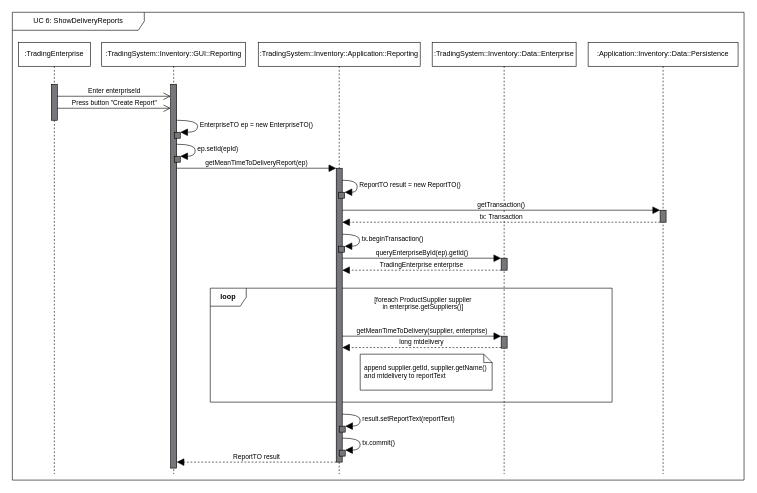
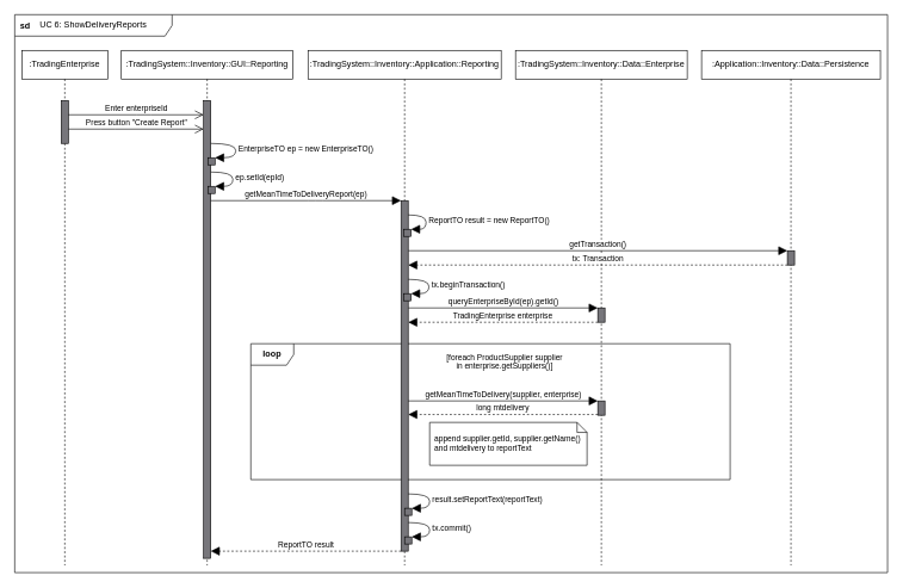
  <mxCell id="0" />
  <mxCell id="1" parent="0" />
  <mxCell id="2" value="UC 6: ShowDeliveryReports" style="shape=umlFrame;whiteSpace=wrap;html=1;width=220;height=30;swimlaneFillColor=#ffffff;" vertex="1" parent="1"><mxGeometry x="20" y="20" width="1220" height="780" as="geometry" /></mxCell>
+ <mxCell id="3" value="sd" style="text;align=center;fontStyle=1;verticalAlign=middle;spacingLeft=3;spacingRight=3;strokeColor=none;rotatable=0;points=[[0,0.5],[1,0.5]];portConstraint=eastwest;" vertex="1" parent="1"><mxGeometry x="20" y="20" width="30" height="30" as="geometry" /></mxCell>
  <mxCell id="4" value=":TradingEnterprise" style="shape=umlLifeline;perimeter=lifelinePerimeter;whiteSpace=wrap;html=1;container=1;collapsible=0;recursiveResize=0;outlineConnect=0;" vertex="1" parent="1"><mxGeometry x="30" y="70" width="120" height="720" as="geometry" /></mxCell>
  <mxCell id="5" value="" style="html=1;points=[];perimeter=orthogonalPerimeter;fillColor=#77767B;" vertex="1" parent="4"><mxGeometry x="55" y="70" width="10" height="60" as="geometry" /></mxCell>
  <mxCell id="6" value=":TradingSystem::Inventory::GUI::Reporting" style="shape=umlLifeline;perimeter=lifelinePerimeter;whiteSpace=wrap;html=1;container=1;collapsible=0;recursiveResize=0;outlineConnect=0;" vertex="1" parent="1"><mxGeometry x="169" y="70" width="240" height="720" as="geometry" /></mxCell>
  <mxCell id="7" value="" style="html=1;points=[];perimeter=orthogonalPerimeter;fillColor=#77767B;" vertex="1" parent="6"><mxGeometry x="115" y="70" width="10" height="640" as="geometry" /></mxCell>
  <mxCell id="8" value="" style="html=1;points=[];perimeter=orthogonalPerimeter;fillColor=#77767B;" vertex="1" parent="6"><mxGeometry x="121" y="150" width="10" height="10" as="geometry" /></mxCell>
  <mxCell id="9" value="EnterpriseTO ep = new EnterpriseTO()" style="edgeStyle=orthogonalEdgeStyle;html=1;align=left;spacingLeft=2;endArrow=block;entryX=1;entryY=0;startSize=10;endSize=10;strokeColor=default;curved=1;" edge="1" target="8" parent="6" source="7"><mxGeometry relative="1" as="geometry"><mxPoint x="130" y="130" as="sourcePoint" /><Array as="points"><mxPoint x="160" y="130" /><mxPoint x="160" y="150" /></Array></mxGeometry></mxCell>
  <mxCell id="10" value="" style="html=1;points=[];perimeter=orthogonalPerimeter;fillColor=#77767B;" vertex="1" parent="6"><mxGeometry x="121" y="190" width="10" height="10" as="geometry" /></mxCell>
  <mxCell id="11" value="ep.setId(epId)" style="edgeStyle=orthogonalEdgeStyle;html=1;align=left;spacingLeft=2;endArrow=block;entryX=1;entryY=0;startSize=10;endSize=10;strokeColor=default;curved=1;" edge="1" target="10" parent="6" source="7"><mxGeometry relative="1" as="geometry"><mxPoint x="126" y="170" as="sourcePoint" /><Array as="points"><mxPoint x="156" y="170" /><mxPoint x="156" y="190" /></Array></mxGeometry></mxCell>
  <mxCell id="12" value=":TradingSystem::Inventory::Data::Enterprise" style="shape=umlLifeline;perimeter=lifelinePerimeter;whiteSpace=wrap;html=1;container=1;collapsible=0;recursiveResize=0;outlineConnect=0;" vertex="1" parent="1"><mxGeometry x="720" y="70" width="240" height="720" as="geometry" /></mxCell>
  <mxCell id="13" value="" style="html=1;points=[];perimeter=orthogonalPerimeter;fillColor=#77767B;" vertex="1" parent="12"><mxGeometry x="115" y="360" width="10" height="20" as="geometry" /></mxCell>
  <mxCell id="14" value=":Application::Inventory::Data::Persistence" style="shape=umlLifeline;perimeter=lifelinePerimeter;whiteSpace=wrap;html=1;container=1;collapsible=0;recursiveResize=0;outlineConnect=0;" vertex="1" parent="1"><mxGeometry x="980" y="70" width="250" height="720" as="geometry" /></mxCell>
  <mxCell id="15" value="" style="html=1;points=[];perimeter=orthogonalPerimeter;fillColor=#77767B;" vertex="1" parent="14"><mxGeometry x="120" y="280" width="10" height="20" as="geometry" /></mxCell>
  <mxCell id="16" value="Enter enterpriseId" style="html=1;verticalAlign=bottom;endArrow=open;endSize=10;startSize=10;endFill=0;" edge="1" parent="1" source="5" target="7"><mxGeometry width="80" relative="1" as="geometry"><mxPoint x="140" y="150" as="sourcePoint" /><mxPoint x="220" y="150" as="targetPoint" /><Array as="points"><mxPoint x="200" y="160" /></Array></mxGeometry></mxCell>
  <mxCell id="17" value="Press button &quot;Create Report&quot;" style="html=1;verticalAlign=bottom;endArrow=open;startSize=10;endSize=10;endFill=0;" edge="1" parent="1" source="5" target="7"><mxGeometry width="80" relative="1" as="geometry"><mxPoint x="130" y="190" as="sourcePoint" /><mxPoint x="210" y="190" as="targetPoint" /><Array as="points"><mxPoint x="150" y="180" /></Array></mxGeometry></mxCell>
  <mxCell id="18" value="getMeanTimeToDeliveryReport(ep)" style="html=1;verticalAlign=bottom;endArrow=block;startSize=10;endSize=10;strokeColor=default;" edge="1" parent="1" source="7" target="25"><mxGeometry width="80" relative="1" as="geometry"><mxPoint x="360" y="300" as="sourcePoint" /><mxPoint x="370" y="300" as="targetPoint" /><Array as="points"><mxPoint x="440" y="280" /></Array></mxGeometry></mxCell>
  <mxCell id="19" value="getTransaction()" style="html=1;verticalAlign=bottom;endArrow=block;entryX=0;entryY=0;startSize=10;endSize=10;strokeColor=default;" edge="1" target="15" parent="1" source="25"><mxGeometry relative="1" as="geometry"><mxPoint x="1030" y="350" as="sourcePoint" /></mxGeometry></mxCell>
  <mxCell id="20" value="tx: Transaction" style="html=1;verticalAlign=bottom;endArrow=block;dashed=1;endSize=10;exitX=0;exitY=0.95;strokeColor=default;startSize=10;endFill=1;" edge="1" parent="1"><mxGeometry relative="1" as="geometry"><mxPoint x="570" y="370" as="targetPoint" /><mxPoint x="1100" y="370" as="sourcePoint" /></mxGeometry></mxCell>
  <mxCell id="21" value="queryEnterpriseById(ep).getId()" style="html=1;verticalAlign=bottom;endArrow=block;entryX=0;entryY=0;startSize=10;endSize=10;strokeColor=default;" edge="1" target="13" parent="1" source="25"><mxGeometry relative="1" as="geometry"><mxPoint x="765" y="420" as="sourcePoint" /></mxGeometry></mxCell>
  <mxCell id="22" value="TradingEnterprise enterprise" style="html=1;verticalAlign=bottom;endArrow=block;dashed=1;endSize=10;exitX=0;exitY=0.95;strokeColor=default;startSize=10;endFill=1;" edge="1" parent="1"><mxGeometry relative="1" as="geometry"><mxPoint x="570" y="450" as="targetPoint" /><mxPoint x="835" y="450" as="sourcePoint" /></mxGeometry></mxCell>
  <mxCell id="23" value="&lt;b&gt;loop&lt;/b&gt;" style="shape=umlFrame;whiteSpace=wrap;html=1;fillColor=none;" vertex="1" parent="1"><mxGeometry x="350" y="480" width="670" height="190" as="geometry" /></mxCell>
  <mxCell id="24" value=":TradingSystem::Inventory::Application::Reporting" style="shape=umlLifeline;perimeter=lifelinePerimeter;whiteSpace=wrap;html=1;container=1;collapsible=0;recursiveResize=0;outlineConnect=0;" vertex="1" parent="1"><mxGeometry x="430" y="70" width="270" height="720" as="geometry" /></mxCell>
  <mxCell id="25" value="" style="html=1;points=[];perimeter=orthogonalPerimeter;fillColor=#77767B;" vertex="1" parent="24"><mxGeometry x="130" y="210" width="10" height="490" as="geometry" /></mxCell>
  <mxCell id="26" value="" style="html=1;points=[];perimeter=orthogonalPerimeter;fillColor=#77767B;" vertex="1" parent="24"><mxGeometry x="134" y="250" width="10" height="10" as="geometry" /></mxCell>
  <mxCell id="27" value="ReportTO result = new ReportTO()" style="edgeStyle=orthogonalEdgeStyle;html=1;align=left;spacingLeft=2;endArrow=block;entryX=1;entryY=0;startSize=10;endSize=10;strokeColor=default;curved=1;" edge="1" target="26" parent="24" source="25"><mxGeometry relative="1" as="geometry"><mxPoint x="135" y="230" as="sourcePoint" /><Array as="points"><mxPoint x="165" y="230" /><mxPoint x="165" y="250" /></Array></mxGeometry></mxCell>
  <mxCell id="28" value="" style="html=1;points=[];perimeter=orthogonalPerimeter;fillColor=#77767B;" vertex="1" parent="24"><mxGeometry x="134" y="340" width="10" height="10" as="geometry" /></mxCell>
  <mxCell id="29" value="tx.beginTransaction()" style="edgeStyle=orthogonalEdgeStyle;html=1;align=left;spacingLeft=2;endArrow=block;entryX=1;entryY=0;startSize=10;endSize=10;strokeColor=default;curved=1;" edge="1" target="28" parent="24" source="25"><mxGeometry relative="1" as="geometry"><mxPoint x="139" y="320" as="sourcePoint" /><Array as="points"><mxPoint x="169" y="320" /><mxPoint x="169" y="340" /></Array></mxGeometry></mxCell>
  <mxCell id="30" value="[foreach ProductSupplier supplier &#10;in enterprise.getSuppliers()]" style="text;align=center;fontStyle=0;verticalAlign=middle;spacingLeft=3;spacingRight=3;strokeColor=none;rotatable=0;points=[[0,0.5],[1,0.5]];portConstraint=eastwest;fillColor=none;fontSize=11;" vertex="1" parent="24"><mxGeometry x="190" y="420" width="170" height="30" as="geometry" /></mxCell>
  <mxCell id="31" value="" style="html=1;points=[];perimeter=orthogonalPerimeter;fontSize=11;fillColor=#77767B;" vertex="1" parent="1"><mxGeometry x="835" y="560" width="10" height="20" as="geometry" /></mxCell>
  <mxCell id="32" value="getMeanTimeToDelivery(supplier, enterprise)" style="html=1;verticalAlign=bottom;endArrow=block;entryX=0;entryY=0;fontSize=11;startSize=10;endSize=10;strokeColor=default;" edge="1" target="31" parent="1" source="25"><mxGeometry relative="1" as="geometry"><mxPoint x="760" y="540" as="sourcePoint" /></mxGeometry></mxCell>
  <mxCell id="33" value="long mtdelivery" style="html=1;verticalAlign=bottom;endArrow=block;dashed=1;endSize=10;exitX=0;exitY=0.95;fontSize=11;strokeColor=default;endFill=1;startSize=10;" edge="1" source="31" parent="1" target="25"><mxGeometry relative="1" as="geometry"><mxPoint x="760" y="616" as="targetPoint" /></mxGeometry></mxCell>
  <mxCell id="34" value="&lt;div align=&quot;left&quot;&gt;append supplier.getId, supplier.getName()&lt;/div&gt;&lt;div align=&quot;left&quot;&gt;and mtdelivery to reportText&lt;br&gt;&lt;/div&gt;" style="shape=note;size=14;whiteSpace=wrap;html=1;fontSize=11;fillColor=none;align=left;spacingLeft=5;" vertex="1" parent="1"><mxGeometry x="600" y="590" width="220" height="60" as="geometry" /></mxCell>
  <mxCell id="35" value="" style="html=1;points=[];perimeter=orthogonalPerimeter;fontSize=11;fillColor=#77767B;" vertex="1" parent="1"><mxGeometry x="565" y="710" width="10" height="10" as="geometry" /></mxCell>
  <mxCell id="36" value="result.setReportText(reportText)" style="edgeStyle=orthogonalEdgeStyle;html=1;align=left;spacingLeft=2;endArrow=block;entryX=1;entryY=0;fontSize=11;startSize=10;endSize=10;strokeColor=default;curved=1;" edge="1" target="35" parent="1"><mxGeometry relative="1" as="geometry"><mxPoint x="570" y="690" as="sourcePoint" /><Array as="points"><mxPoint x="600" y="690" /><mxPoint x="600" y="710" /></Array></mxGeometry></mxCell>
  <mxCell id="37" value="" style="html=1;points=[];perimeter=orthogonalPerimeter;fontSize=11;fillColor=#77767B;" vertex="1" parent="1"><mxGeometry x="565" y="750" width="10" height="10" as="geometry" /></mxCell>
  <mxCell id="38" value="tx.commit()" style="edgeStyle=orthogonalEdgeStyle;html=1;align=left;spacingLeft=2;endArrow=block;entryX=1;entryY=0;fontSize=11;startSize=10;endSize=10;strokeColor=default;curved=1;" edge="1" target="37" parent="1"><mxGeometry relative="1" as="geometry"><mxPoint x="570" y="730" as="sourcePoint" /><Array as="points"><mxPoint x="600" y="730" /></Array></mxGeometry></mxCell>
  <mxCell id="39" value="ReportTO result" style="html=1;verticalAlign=bottom;endArrow=block;dashed=1;endSize=10;fontSize=11;strokeColor=default;startSize=10;endFill=1;" edge="1" parent="1" source="25" target="7"><mxGeometry relative="1" as="geometry"><mxPoint x="520" y="770" as="sourcePoint" /><mxPoint x="440" y="770" as="targetPoint" /><Array as="points"><mxPoint x="470" y="770" /></Array></mxGeometry></mxCell>
